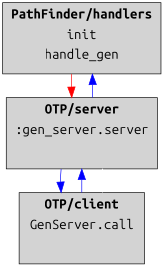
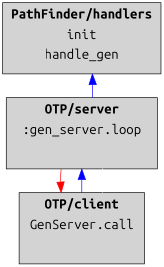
  digraph {
    nodesep=0.6
    rank=same
    node [fontname=UbuntuMono fontsize=20 shape=box style=filled]
    edge [arrowsize=1.6 color=red weight=1]
    n1 [label=<        <table border="0" width="170" height="100" cellpadding="3">        <tr><td width="170" align="center"><b>PathFinder/handlers</b></td></tr>        <tr><td align="center">init</td></tr>        <tr><td align="center">handle_gen</td></tr>        </table>        >]
-   n2 [label=<        <table border="0" width="170" height="100" cellpadding="3">        <tr><td width="170" align="center"><b>OTP/server</b></td></tr>        <tr><td align="center">:gen_server.server</td></tr>        </table>        >]
+   n2 [label=<        <table border="0" width="170" height="100" cellpadding="3">        <tr><td width="170" align="center"><b>OTP/server</b></td></tr>        <tr><td align="center">:gen_server.loop</td></tr>        </table>        >]
    n3 [label=<        <table border="0" width="170" height="100" cellpadding="3">        <tr ><td width="170" align="center"><b>OTP/client</b></td></tr>        <tr><td align="center">GenServer.call</td></tr>        </table>        >]
-   n1 -> n2
    n2 -> n1 [color=blue]
-   n2 -> n3 [color=blue]
+   n2 -> n3
    n3 -> n2 [color=blue]
    n3 -> n2 [color=white weight=1000]
  }
